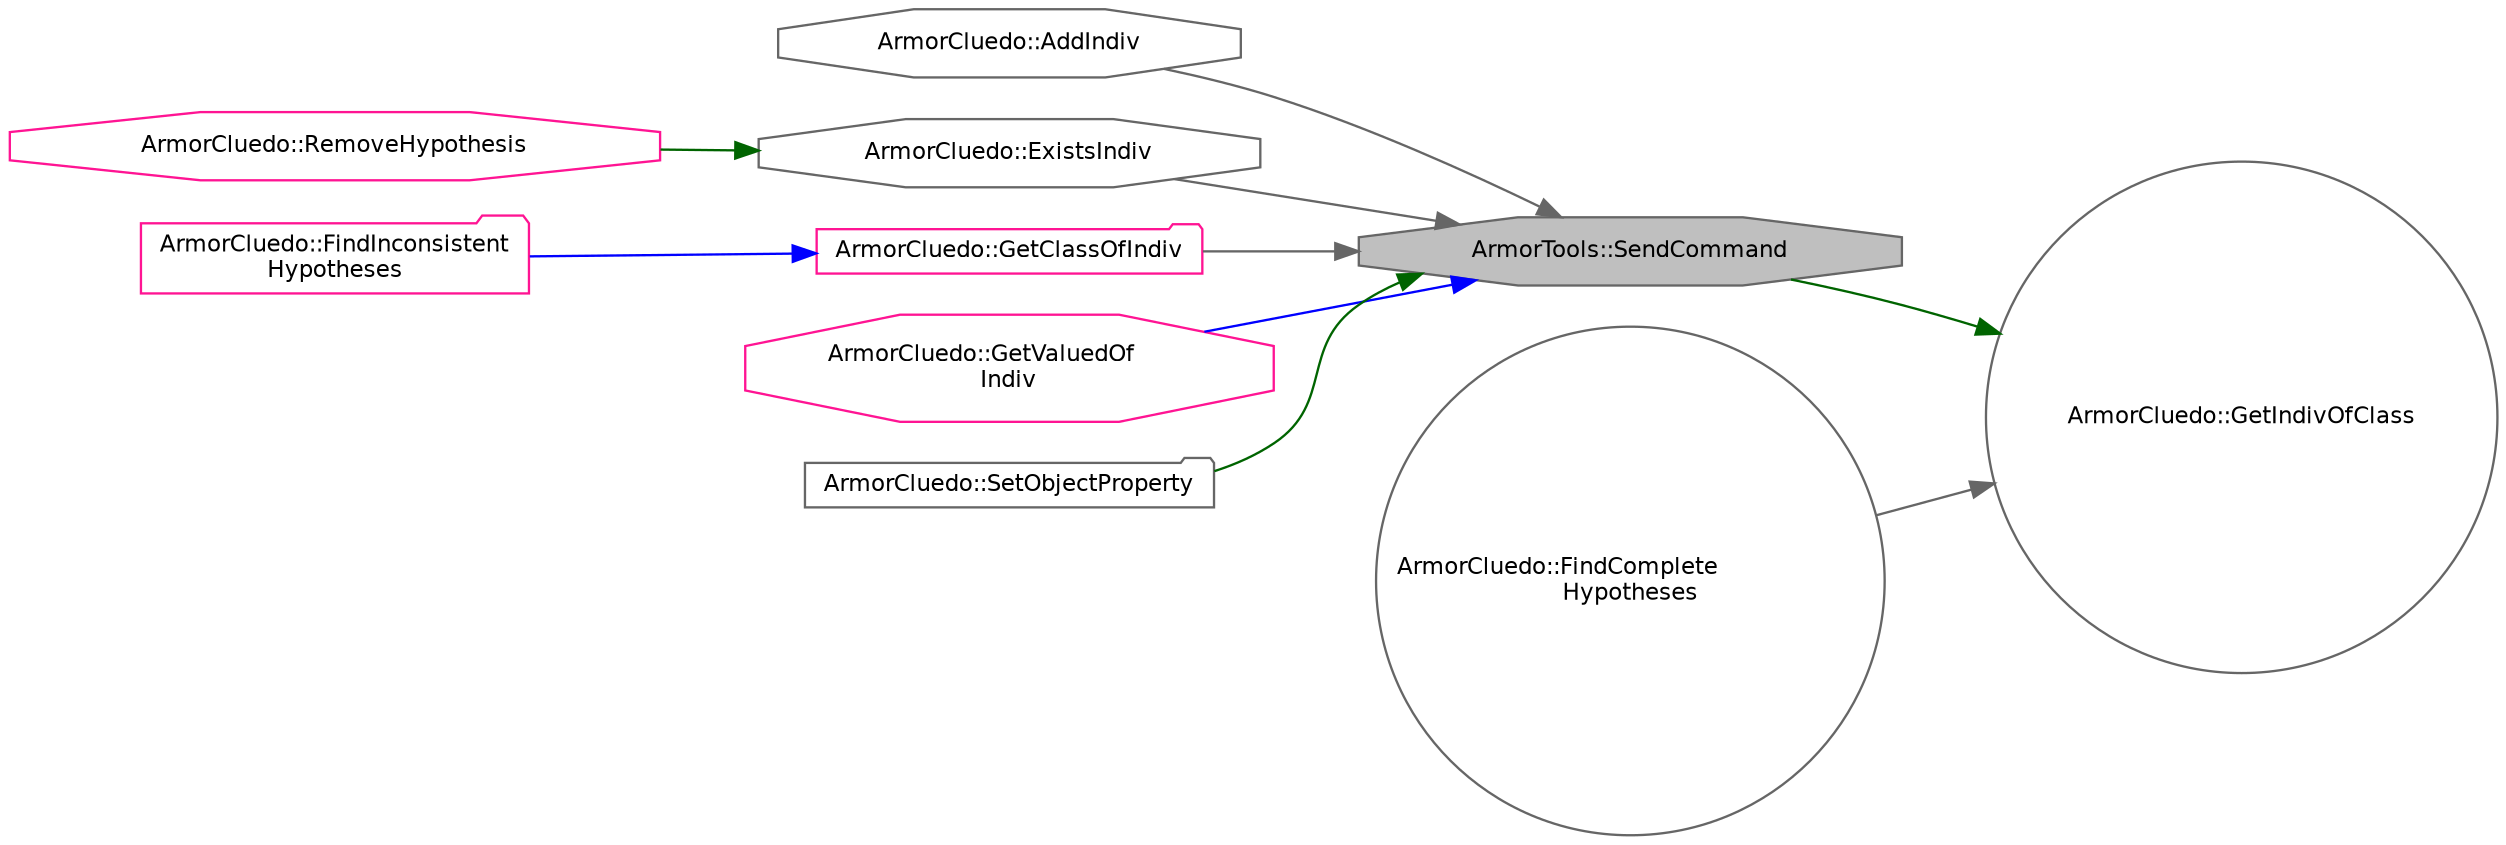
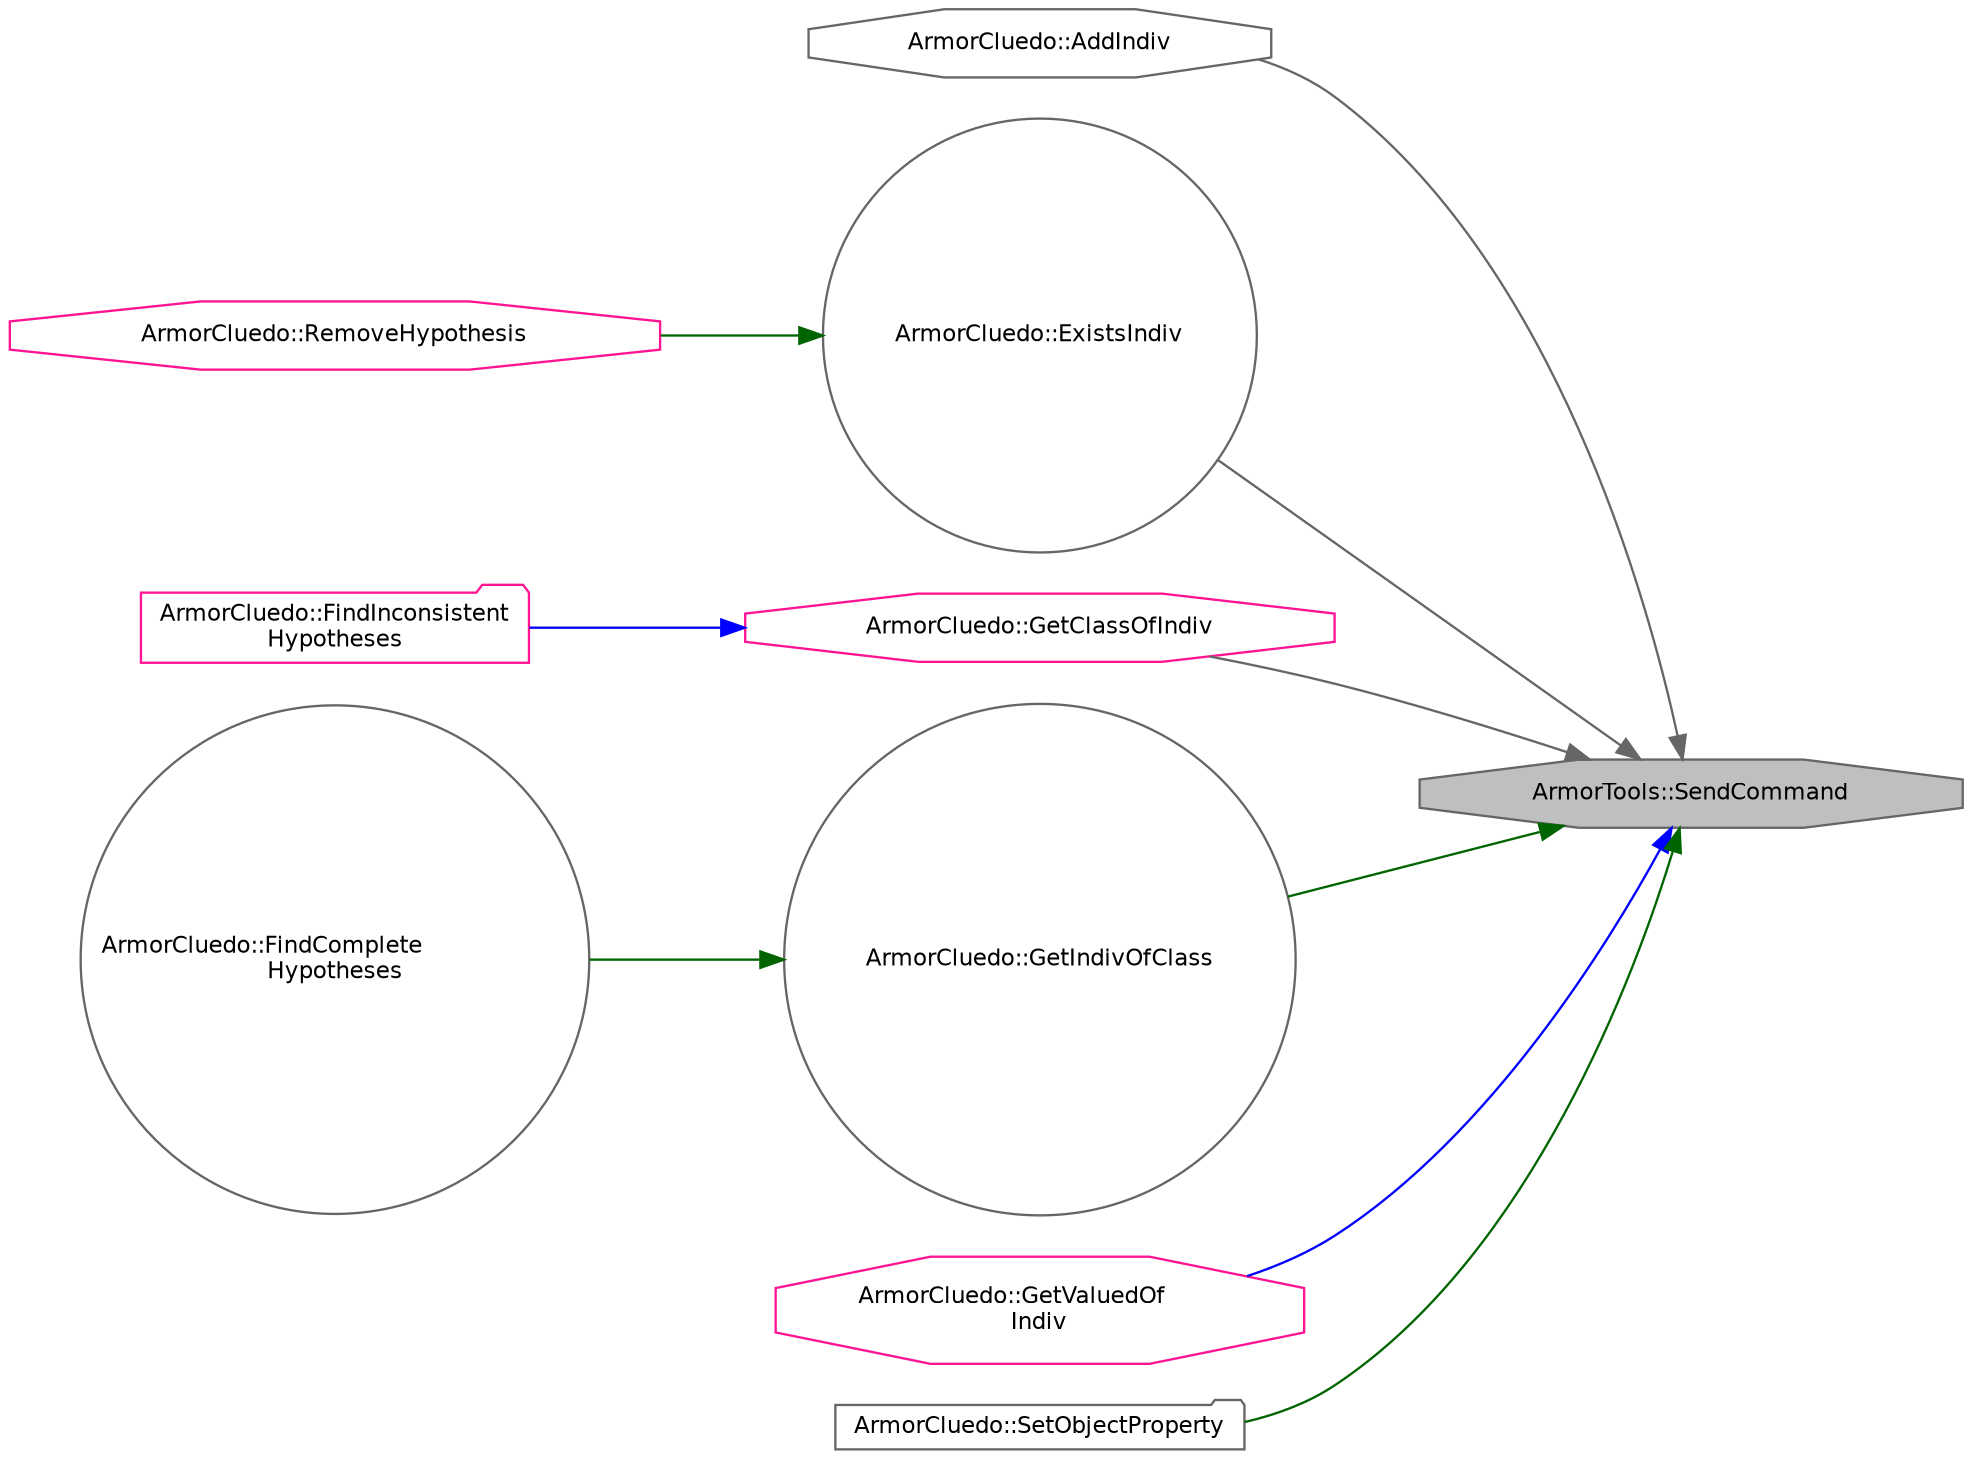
  digraph {
    fontname="DejaVu Sans"
    rankdir=RL
    node [color=gray40 fillcolor=white fontname="DejaVu Sans" fontsize=10 shape=octagon style=filled]
    edge [color=darkgreen dir=back fontname="DejaVu Sans" fontsize=10 labelfontname=Helvetica labelfontsize=10 style=solid]
    n1 [fillcolor=grey75 fontcolor=black height=0.2 label="ArmorTools::SendCommand" width=0.4]
    n2 [height=0.2 label="ArmorCluedo::AddIndiv" width=0.4]
-   n3 [height=0.2 label="ArmorCluedo::ExistsIndiv" width=0.4]
-   n4 [color=deeppink height=0.2 label="ArmorCluedo::GetClassOfIndiv" shape=folder width=0.4]
+   n3 [height=0.2 label="ArmorCluedo::ExistsIndiv" shape=circle width=0.4]
+   n4 [color=deeppink height=0.2 label="ArmorCluedo::GetClassOfIndiv" width=0.4]
    n5 [height=0.2 label="ArmorCluedo::GetIndivOfClass" shape=circle width=0.4]
    n6 [color=deeppink height=0.2 label="ArmorCluedo::GetValuedOf\lIndiv" width=0.4]
    n7 [height=0.2 label="ArmorCluedo::SetObjectProperty" shape=folder width=0.4]
    n8 [color=deeppink height=0.2 label="ArmorCluedo::RemoveHypothesis" width=0.4]
    n9 [color=deeppink height=0.2 label="ArmorCluedo::FindInconsistent\lHypotheses" shape=folder width=0.4]
    n10 [height=0.2 label="ArmorCluedo::FindComplete\lHypotheses" shape=circle width=0.4]
    n1 -> n2 [color=gray40]
    n1 -> n3 [color=gray40]
    n1 -> n4 [color=gray40]
-   n5 -> n1
+   n1 -> n5
    n1 -> n6 [color=blue]
    n1 -> n7
    n3 -> n8
    n4 -> n9 [color=blue]
-   n5 -> n10 [color=gray40]
+   n5 -> n10
  }
